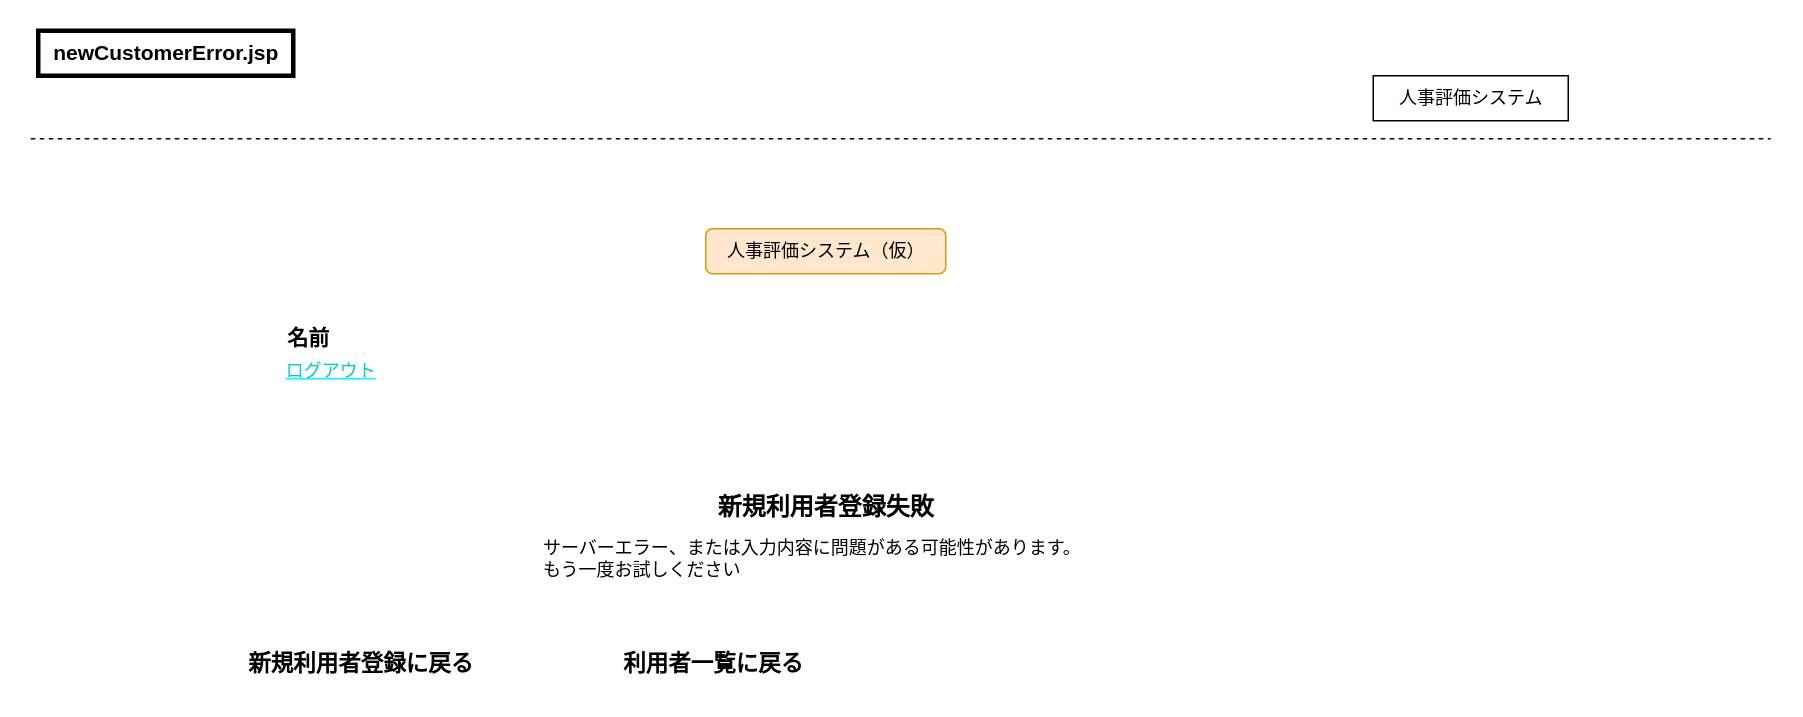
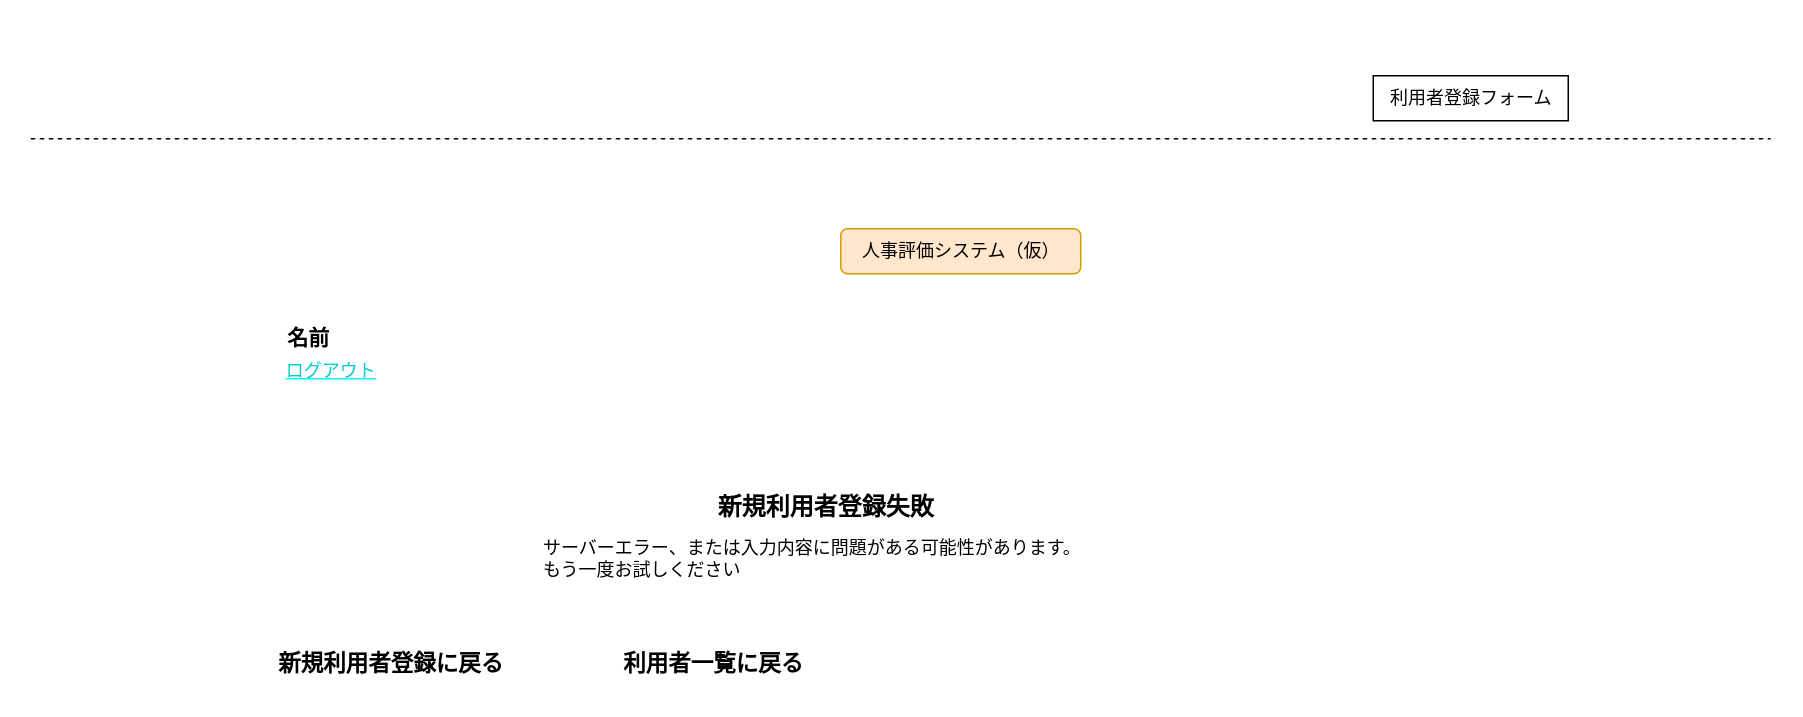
  <mxCell id="0" />
  <mxCell id="1" parent="0" />
- <mxCell id="2" value="&lt;span style=&quot;font-size: 14px;&quot;&gt;&lt;b&gt;newCustomerError.jsp&lt;/b&gt;&lt;/span&gt;" style="text;html=1;align=center;verticalAlign=middle;resizable=0;points=[];autosize=1;strokeColor=default;fillColor=none;strokeWidth=3;" parent="1" vertex="1"><mxGeometry x="25" y="20" width="170" height="30" as="geometry" /></mxCell>
  <mxCell id="3" value="" style="endArrow=none;dashed=1;html=1;" parent="1" edge="1"><mxGeometry width="50" height="50" relative="1" as="geometry"><mxPoint y="92" as="sourcePoint" x="20" /><mxPoint x="1180" y="92" as="targetPoint" /></mxGeometry></mxCell>
- <mxCell id="4" value="人事評価システム（仮）" style="text;html=1;align=center;verticalAlign=middle;resizable=0;points=[];autosize=1;strokeColor=#d79b00;fillColor=#ffe6cc;labelBackgroundColor=none;rounded=1;" parent="1" vertex="1"><mxGeometry x="470" y="152" width="160" height="30" as="geometry" /></mxCell>
+ <mxCell id="4" value="人事評価システム（仮）" style="text;html=1;align=center;verticalAlign=middle;resizable=0;points=[];autosize=1;strokeColor=#d79b00;fillColor=#ffe6cc;labelBackgroundColor=none;rounded=1;" parent="1" vertex="1"><mxGeometry x="560" y="152" width="160" height="30" as="geometry" /></mxCell>
  <mxCell id="5" value="&lt;b&gt;&lt;font style=&quot;font-size: 14px;&quot;&gt;名前&lt;/font&gt;&lt;/b&gt;" style="text;html=1;align=center;verticalAlign=middle;resizable=0;points=[];autosize=1;strokeColor=none;fillColor=none;" parent="1" vertex="1"><mxGeometry x="180" y="210" width="50" height="30" as="geometry" /></mxCell>
- <mxCell id="6" value="人事評価システム" style="text;html=1;align=center;verticalAlign=middle;resizable=0;points=[];autosize=1;strokeColor=default;fillColor=none;" parent="1" vertex="1"><mxGeometry x="915" y="50" width="130" height="30" as="geometry" /></mxCell>
+ <mxCell id="6" value="利用者登録フォーム" style="text;html=1;align=center;verticalAlign=middle;resizable=0;points=[];autosize=1;strokeColor=default;fillColor=none;" parent="1" vertex="1"><mxGeometry x="915" y="50" width="130" height="30" as="geometry" /></mxCell>
  <mxCell id="7" value="&lt;u&gt;&lt;font style=&quot;color: rgb(0, 204, 204);&quot;&gt;ログアウト&lt;/font&gt;&lt;/u&gt;" style="text;html=1;align=center;verticalAlign=middle;resizable=0;points=[];autosize=1;fontColor=#00FFFF;" parent="1" vertex="1"><mxGeometry x="180" y="232" width="80" height="30" as="geometry" /></mxCell>
  <mxCell id="8" value="&lt;font style=&quot;font-size: 15px;&quot;&gt;&lt;b&gt;利用者一覧に戻る&lt;/b&gt;&lt;/font&gt;" style="text;html=1;align=center;verticalAlign=middle;resizable=0;points=[];autosize=1;strokeColor=none;fillColor=none;" parent="1" vertex="1"><mxGeometry x="405" y="426" width="140" height="30" as="geometry" /></mxCell>
  <mxCell id="9" value="&lt;b&gt;&lt;font style=&quot;font-size: 16px;&quot;&gt;新規利用者登録失敗&lt;/font&gt;&lt;/b&gt;" style="text;html=1;align=center;verticalAlign=middle;resizable=0;points=[];autosize=1;strokeColor=none;fillColor=none;" parent="1" vertex="1"><mxGeometry x="465" y="322" width="170" height="30" as="geometry" /></mxCell>
  <mxCell id="10" value="&lt;span style=&quot;font-family: monospace; font-size: 0px; text-align: start;&quot;&gt;%3CmxGraphModel%3E%3Croot%3E%3CmxCell%20id%3D%220%22%2F%3E%3CmxCell%20id%3D%221%22%20parent%3D%220%22%2F%3E%3CmxCell%20id%3D%222%22%20value%3D%22%26lt%3Bspan%20style%3D%26quot%3Bpadding%3A%200px%200px%200px%202px%3B%26quot%3B%26gt%3B%26lt%3Bspan%20style%3D%26quot%3Bcolor%3A%20rgb(204%2C%20204%2C%20204)%3B%20font-family%3A%20%26amp%3Bquot%3B%EF%BC%AD%EF%BC%B3%20%E3%82%B4%E3%82%B7%E3%83%83%E3%82%AF%26amp%3Bquot%3B%3B%20font-size%3A%209pt%3B%20white-space-collapse%3A%20preserve%3B%26quot%3B%26gt%3B%26lt%3Bspan%20style%3D%26quot%3Bcolor%3A%20rgb(217%2C%20232%2C%20247)%3B%26quot%3B%26gt%3B%E3%82%B5%E3%83%BC%E3%83%90%E3%83%BC%E3%82%A8%E3%83%A9%E3%83%BC%E3%80%81%E3%81%BE%E3%81%9F%E3%81%AF%E5%85%A5%E5%8A%9B%E5%86%85%E5%AE%B9%E3%81%AB%E5%95%8F%E9%A1%8C%E3%81%8C%E3%81%82%E3%82%8B%E5%8F%AF%E8%83%BD%E6%80%A7%E3%81%8C%E3%81%82%E3%82%8A%E3%81%BE%E3%81%99%E3%80%82%26lt%3B%2Fspan%26gt%3B%26lt%3B%2Fspan%26gt%3B%26lt%3B%2Fspan%26gt%3B%22%20style%3D%22text%3Bhtml%3D1%3Balign%3Dcenter%3BverticalAlign%3Dmiddle%3Bresizable%3D0%3Bpoints%3D%5B%5D%3Bautosize%3D1%3BstrokeColor%3Dnone%3BfillColor%3Dnone%3BlabelBorderColor%3Dnone%3BlabelBackgroundColor%3Dnone%3BstrokeWidth%3D5%3B%22%20vertex%3D%221%22%20parent%3D%221%22%3E%3CmxGeometry%20x%3D%22315%22%20y%3D%22348%22%20width%3D%22390%22%20height%3D%2230%22%20as%3D%22geometry%22%2F%3E%3C%2FmxCell%3E%3C%2Froot%3E%3C%2FmxGraphModel%3&lt;/span&gt;" style="text;html=1;align=center;verticalAlign=middle;resizable=0;points=[];autosize=1;strokeColor=none;fillColor=none;" parent="1" vertex="1"><mxGeometry x="520" y="340" width="20" height="30" as="geometry" /></mxCell>
  <mxCell id="11" value="サーバーエラー、または入力内容に問題がある可能性があります。&lt;div&gt;もう一度お試しください&lt;/div&gt;" style="text;html=1;align=left;verticalAlign=middle;resizable=0;points=[];autosize=1;strokeColor=none;fillColor=none;" parent="1" vertex="1"><mxGeometry x="360" y="352" width="380" height="40" as="geometry" /></mxCell>
- <mxCell id="12" value="&lt;font style=&quot;font-size: 15px;&quot;&gt;&lt;b&gt;新規利用者登録に戻る&lt;/b&gt;&lt;/font&gt;" style="text;html=1;align=center;verticalAlign=middle;resizable=0;points=[];autosize=1;strokeColor=none;fillColor=none;" parent="1" vertex="1"><mxGeometry x="155" y="426" width="170" height="30" as="geometry" /></mxCell>
+ <mxCell id="12" value="&lt;font style=&quot;font-size: 15px;&quot;&gt;&lt;b&gt;新規利用者登録に戻る&lt;/b&gt;&lt;/font&gt;" style="text;html=1;align=center;verticalAlign=middle;resizable=0;points=[];autosize=1;strokeColor=none;fillColor=none;" parent="1" vertex="1"><mxGeometry x="175" y="426" width="170" height="30" as="geometry" /></mxCell>
